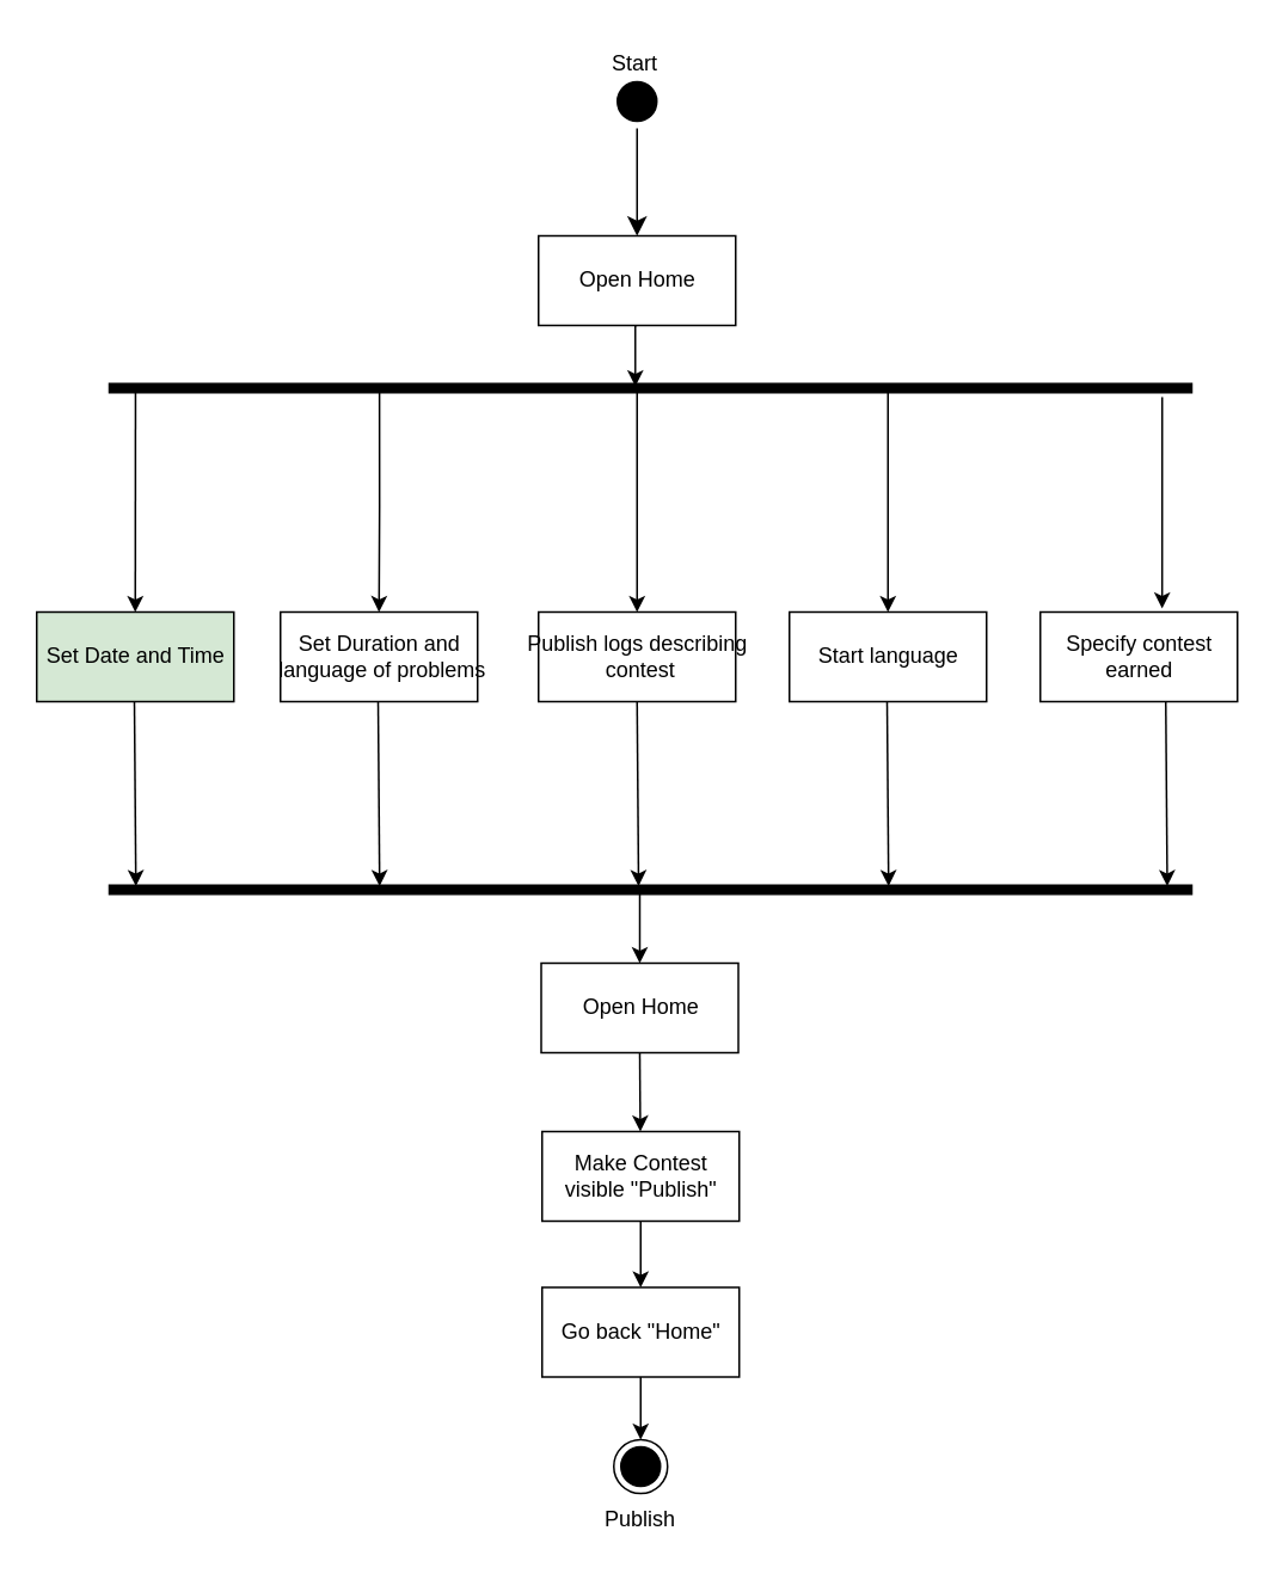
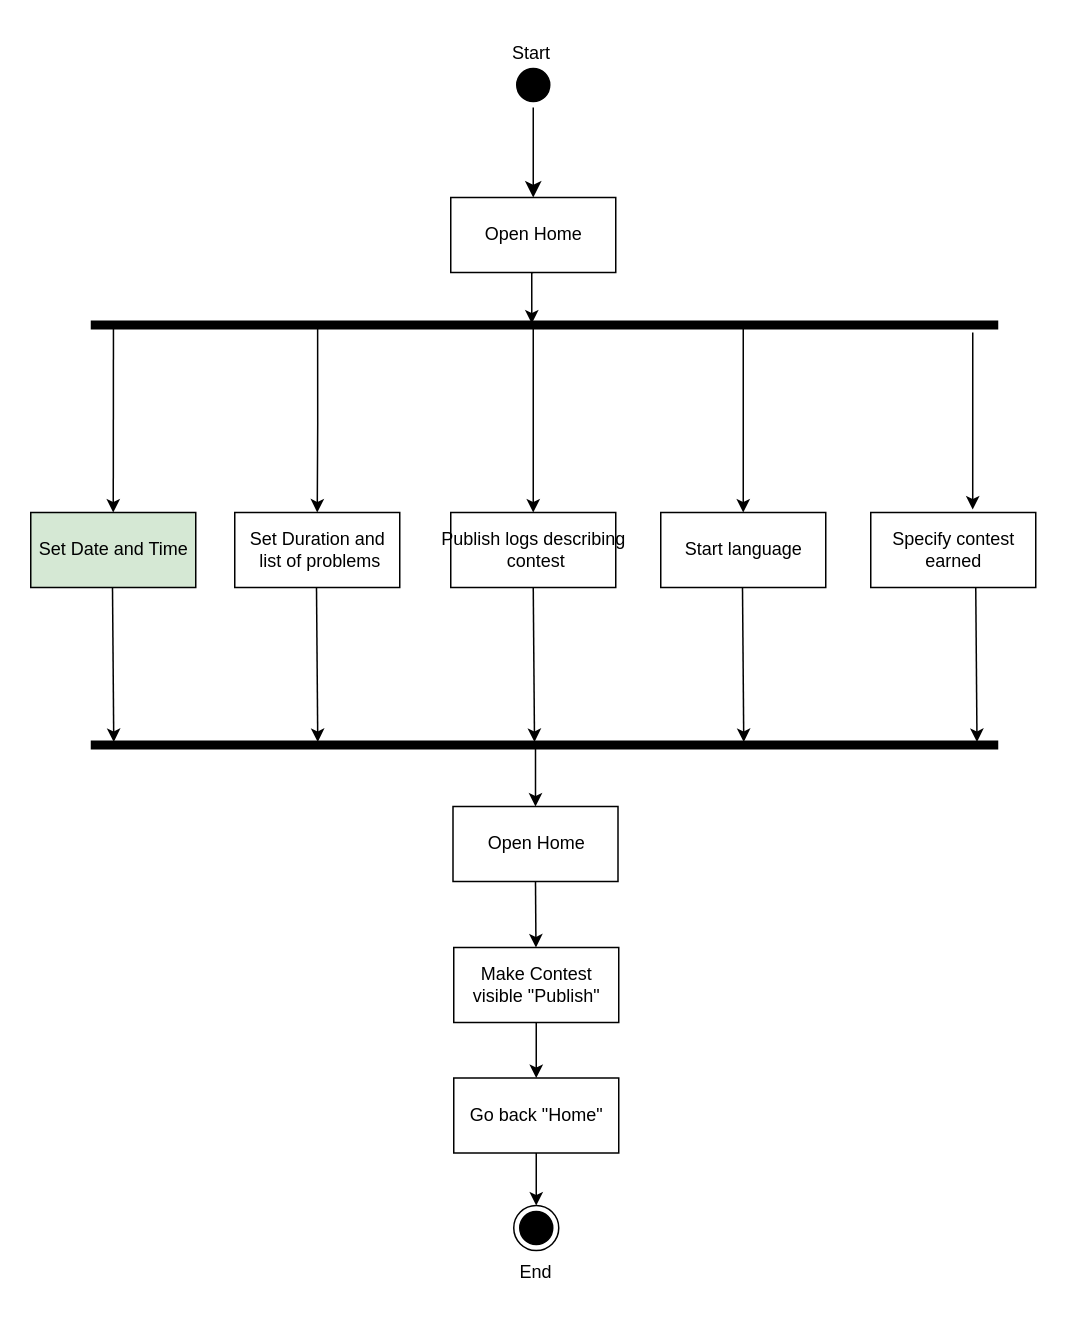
  <mxCell id="0" />
  <mxCell id="1" parent="0" />
  <mxCell id="2" value="" style="ellipse;html=1;shape=startState;fillColor=#000000;strokeColor=#000000;" vertex="1" parent="1"><mxGeometry x="340" y="41" width="30" height="30" as="geometry" /></mxCell>
  <mxCell id="3" value="" style="edgeStyle=orthogonalEdgeStyle;html=1;verticalAlign=bottom;endArrow=classic;endSize=8;strokeColor=#000000;rounded=0;endFill=1;" edge="1" source="2" parent="1" target="5"><mxGeometry relative="1" as="geometry"><mxPoint x="345" y="111" as="targetPoint" /></mxGeometry></mxCell>
  <mxCell id="4" style="edgeStyle=orthogonalEdgeStyle;rounded=0;orthogonalLoop=1;jettySize=auto;html=1;exitX=0.5;exitY=1;exitDx=0;exitDy=0;entryX=0.486;entryY=0.4;entryDx=0;entryDy=0;entryPerimeter=0;endArrow=classic;endFill=1;strokeColor=#000000;" edge="1" parent="1" source="5" target="15"><mxGeometry relative="1" as="geometry" /></mxCell>
  <mxCell id="5" value="Open Home" style="html=1;strokeColor=#000000;" vertex="1" parent="1"><mxGeometry x="300" y="131" width="110" height="50" as="geometry" /></mxCell>
  <mxCell id="6" value="Specify contest&lt;br&gt;earned" style="html=1;strokeColor=#000000;" vertex="1" parent="1"><mxGeometry x="580" y="341" width="110" height="50" as="geometry" /></mxCell>
  <mxCell id="7" value="Start language" style="html=1;strokeColor=#000000;" vertex="1" parent="1"><mxGeometry x="440" y="341" width="110" height="50" as="geometry" /></mxCell>
  <mxCell id="8" value="Publish logs describing&lt;br&gt;&amp;nbsp;contest" style="html=1;strokeColor=#000000;" vertex="1" parent="1"><mxGeometry x="300" y="341" width="110" height="50" as="geometry" /></mxCell>
- <mxCell id="9" value="Set Duration and&lt;br&gt;&amp;nbsp;language of problems" style="html=1;strokeColor=#000000;" vertex="1" parent="1"><mxGeometry x="156" y="341" width="110" height="50" as="geometry" /></mxCell>
+ <mxCell id="9" value="Set Duration and&lt;br&gt;&amp;nbsp;list of problems" style="html=1;strokeColor=#000000;" vertex="1" parent="1"><mxGeometry x="156" y="341" width="110" height="50" as="geometry" /></mxCell>
  <mxCell id="10" value="Set Date and Time" style="html=1;strokeColor=#000000;fillColor=#d5e8d4;" vertex="1" parent="1"><mxGeometry x="20" y="341" width="110" height="50" as="geometry" /></mxCell>
  <mxCell id="11" value="" style="edgeStyle=orthogonalEdgeStyle;rounded=0;orthogonalLoop=1;jettySize=auto;html=1;endArrow=classic;endFill=1;strokeColor=#000000;entryX=0.618;entryY=-0.04;entryDx=0;entryDy=0;entryPerimeter=0;" edge="1" parent="1" source="15" target="6"><mxGeometry relative="1" as="geometry"><mxPoint x="725" y="216" as="targetPoint" /><Array as="points"><mxPoint x="648" y="241" /><mxPoint x="648" y="241" /></Array></mxGeometry></mxCell>
  <mxCell id="12" style="edgeStyle=orthogonalEdgeStyle;rounded=0;orthogonalLoop=1;jettySize=auto;html=1;exitX=0.75;exitY=0.5;exitDx=0;exitDy=0;exitPerimeter=0;entryX=0.5;entryY=0;entryDx=0;entryDy=0;endArrow=classic;endFill=1;strokeColor=#000000;" edge="1" parent="1" source="15" target="7"><mxGeometry relative="1" as="geometry"><Array as="points"><mxPoint x="495" y="216" /></Array></mxGeometry></mxCell>
  <mxCell id="13" value="" style="edgeStyle=orthogonalEdgeStyle;rounded=0;orthogonalLoop=1;jettySize=auto;html=1;endArrow=classic;endFill=1;strokeColor=#000000;exitX=0.491;exitY=0.5;exitDx=0;exitDy=0;exitPerimeter=0;" edge="1" parent="1" source="15" target="8"><mxGeometry relative="1" as="geometry"><mxPoint x="355" y="201" as="sourcePoint" /><mxPoint x="362.5" y="301" as="targetPoint" /><Array as="points"><mxPoint x="355" y="216" /></Array></mxGeometry></mxCell>
  <mxCell id="14" style="edgeStyle=orthogonalEdgeStyle;rounded=0;orthogonalLoop=1;jettySize=auto;html=1;exitX=0.25;exitY=0.5;exitDx=0;exitDy=0;exitPerimeter=0;entryX=0.5;entryY=0;entryDx=0;entryDy=0;endArrow=classic;endFill=1;strokeColor=#000000;" edge="1" parent="1" source="15" target="9"><mxGeometry relative="1" as="geometry" /></mxCell>
  <mxCell id="15" value="" style="shape=line;html=1;strokeWidth=6;strokeColor=#000000;" vertex="1" parent="1"><mxGeometry x="60" y="211" width="605" height="10" as="geometry" /></mxCell>
  <mxCell id="16" value="" style="endArrow=classic;html=1;rounded=0;strokeColor=#000000;entryX=0.5;entryY=0;entryDx=0;entryDy=0;exitX=0.025;exitY=0.6;exitDx=0;exitDy=0;exitPerimeter=0;" edge="1" parent="1" source="15" target="10"><mxGeometry width="50" height="50" relative="1" as="geometry"><mxPoint x="80" y="215" as="sourcePoint" /><mxPoint x="130" y="165" as="targetPoint" /></mxGeometry></mxCell>
  <mxCell id="17" value="" style="edgeStyle=orthogonalEdgeStyle;rounded=0;orthogonalLoop=1;jettySize=auto;html=1;endArrow=classic;endFill=1;strokeColor=#000000;exitX=0.5;exitY=1;exitDx=0;exitDy=0;entryX=0.489;entryY=0.3;entryDx=0;entryDy=0;entryPerimeter=0;" edge="1" parent="1" source="8" target="18"><mxGeometry relative="1" as="geometry"><mxPoint x="355" y="481" as="sourcePoint" /><mxPoint x="355" y="471" as="targetPoint" /><Array as="points"><mxPoint x="356" y="391" /></Array></mxGeometry></mxCell>
  <mxCell id="18" value="" style="shape=line;html=1;strokeWidth=6;strokeColor=#000000;" vertex="1" parent="1"><mxGeometry x="60" y="491" width="605" height="10" as="geometry" /></mxCell>
  <mxCell id="19" value="" style="edgeStyle=orthogonalEdgeStyle;rounded=0;orthogonalLoop=1;jettySize=auto;html=1;endArrow=classic;endFill=1;strokeColor=#000000;exitX=0.5;exitY=1;exitDx=0;exitDy=0;entryX=0.489;entryY=0.3;entryDx=0;entryDy=0;entryPerimeter=0;" edge="1" parent="1"><mxGeometry relative="1" as="geometry"><mxPoint x="494.5" y="391" as="sourcePoint" /><mxPoint x="495.345" y="494" as="targetPoint" /><Array as="points"><mxPoint x="495.5" y="391" /></Array></mxGeometry></mxCell>
  <mxCell id="20" value="" style="edgeStyle=orthogonalEdgeStyle;rounded=0;orthogonalLoop=1;jettySize=auto;html=1;endArrow=classic;endFill=1;strokeColor=#000000;exitX=0.5;exitY=1;exitDx=0;exitDy=0;entryX=0.489;entryY=0.3;entryDx=0;entryDy=0;entryPerimeter=0;" edge="1" parent="1"><mxGeometry relative="1" as="geometry"><mxPoint x="74.5" y="391" as="sourcePoint" /><mxPoint x="75.345" y="494" as="targetPoint" /><Array as="points"><mxPoint x="75.5" y="391" /></Array></mxGeometry></mxCell>
  <mxCell id="21" value="" style="edgeStyle=orthogonalEdgeStyle;rounded=0;orthogonalLoop=1;jettySize=auto;html=1;endArrow=classic;endFill=1;strokeColor=#000000;exitX=0.5;exitY=1;exitDx=0;exitDy=0;entryX=0.489;entryY=0.3;entryDx=0;entryDy=0;entryPerimeter=0;" edge="1" parent="1"><mxGeometry relative="1" as="geometry"><mxPoint x="210.5" y="391" as="sourcePoint" /><mxPoint x="211.345" y="494" as="targetPoint" /><Array as="points"><mxPoint x="211.5" y="391" /></Array></mxGeometry></mxCell>
  <mxCell id="22" value="" style="edgeStyle=orthogonalEdgeStyle;rounded=0;orthogonalLoop=1;jettySize=auto;html=1;endArrow=classic;endFill=1;strokeColor=#000000;exitX=0.5;exitY=1;exitDx=0;exitDy=0;entryX=0.489;entryY=0.3;entryDx=0;entryDy=0;entryPerimeter=0;" edge="1" parent="1"><mxGeometry relative="1" as="geometry"><mxPoint x="650" y="391" as="sourcePoint" /><mxPoint x="650.845" y="494" as="targetPoint" /><Array as="points"><mxPoint x="651" y="391" /></Array></mxGeometry></mxCell>
  <mxCell id="23" value="Open Home" style="html=1;strokeColor=#000000;" vertex="1" parent="1"><mxGeometry x="301.5" y="537" width="110" height="50" as="geometry" /></mxCell>
  <mxCell id="24" value="Make Contest &lt;br&gt;visible &quot;Publish&quot;" style="html=1;strokeColor=#000000;" vertex="1" parent="1"><mxGeometry x="302" y="631" width="110" height="50" as="geometry" /></mxCell>
  <mxCell id="25" style="edgeStyle=orthogonalEdgeStyle;rounded=0;orthogonalLoop=1;jettySize=auto;html=1;exitX=0.5;exitY=1;exitDx=0;exitDy=0;endArrow=classic;endFill=1;strokeColor=#000000;" edge="1" parent="1" source="26" target="30"><mxGeometry relative="1" as="geometry" /></mxCell>
  <mxCell id="26" value="Go back &quot;Home&quot;" style="html=1;strokeColor=#000000;" vertex="1" parent="1"><mxGeometry x="302" y="718" width="110" height="50" as="geometry" /></mxCell>
  <mxCell id="27" value="" style="endArrow=classic;html=1;rounded=0;strokeColor=#000000;entryX=0.5;entryY=0;entryDx=0;entryDy=0;exitX=0.5;exitY=1;exitDx=0;exitDy=0;" edge="1" parent="1" source="24" target="26"><mxGeometry width="50" height="50" relative="1" as="geometry"><mxPoint x="360" y="681" as="sourcePoint" /><mxPoint x="410" y="631" as="targetPoint" /></mxGeometry></mxCell>
  <mxCell id="28" value="" style="endArrow=classic;html=1;rounded=0;strokeColor=#000000;exitX=0.5;exitY=1;exitDx=0;exitDy=0;" edge="1" parent="1" source="23" target="24"><mxGeometry width="50" height="50" relative="1" as="geometry"><mxPoint x="350" y="591" as="sourcePoint" /><mxPoint x="411.5" y="537" as="targetPoint" /></mxGeometry></mxCell>
  <mxCell id="29" value="" style="endArrow=classic;html=1;rounded=0;strokeColor=#000000;entryX=0.5;entryY=0;entryDx=0;entryDy=0;" edge="1" parent="1" target="23"><mxGeometry width="50" height="50" relative="1" as="geometry"><mxPoint x="356.5" y="497" as="sourcePoint" /><mxPoint x="414" y="467" as="targetPoint" /></mxGeometry></mxCell>
  <mxCell id="30" value="" style="ellipse;html=1;shape=endState;fillColor=#000000;strokeColor=#000000;" vertex="1" parent="1"><mxGeometry x="342" y="803" width="30" height="30" as="geometry" /></mxCell>
  <mxCell id="31" value="Start" style="text;html=1;strokeColor=none;fillColor=none;align=center;verticalAlign=middle;whiteSpace=wrap;rounded=0;" vertex="1" parent="1"><mxGeometry x="323.5" y="20" width="60" height="30" as="geometry" /></mxCell>
- <mxCell id="32" value="Publish" style="text;html=1;strokeColor=none;fillColor=none;align=center;verticalAlign=middle;whiteSpace=wrap;rounded=0;" vertex="1" parent="1"><mxGeometry x="326.5" y="833" width="60" height="30" as="geometry" /></mxCell>
+ <mxCell id="32" value="End" style="text;html=1;strokeColor=none;fillColor=none;align=center;verticalAlign=middle;whiteSpace=wrap;rounded=0;" vertex="1" parent="1"><mxGeometry x="326.5" y="833" width="60" height="30" as="geometry" /></mxCell>
